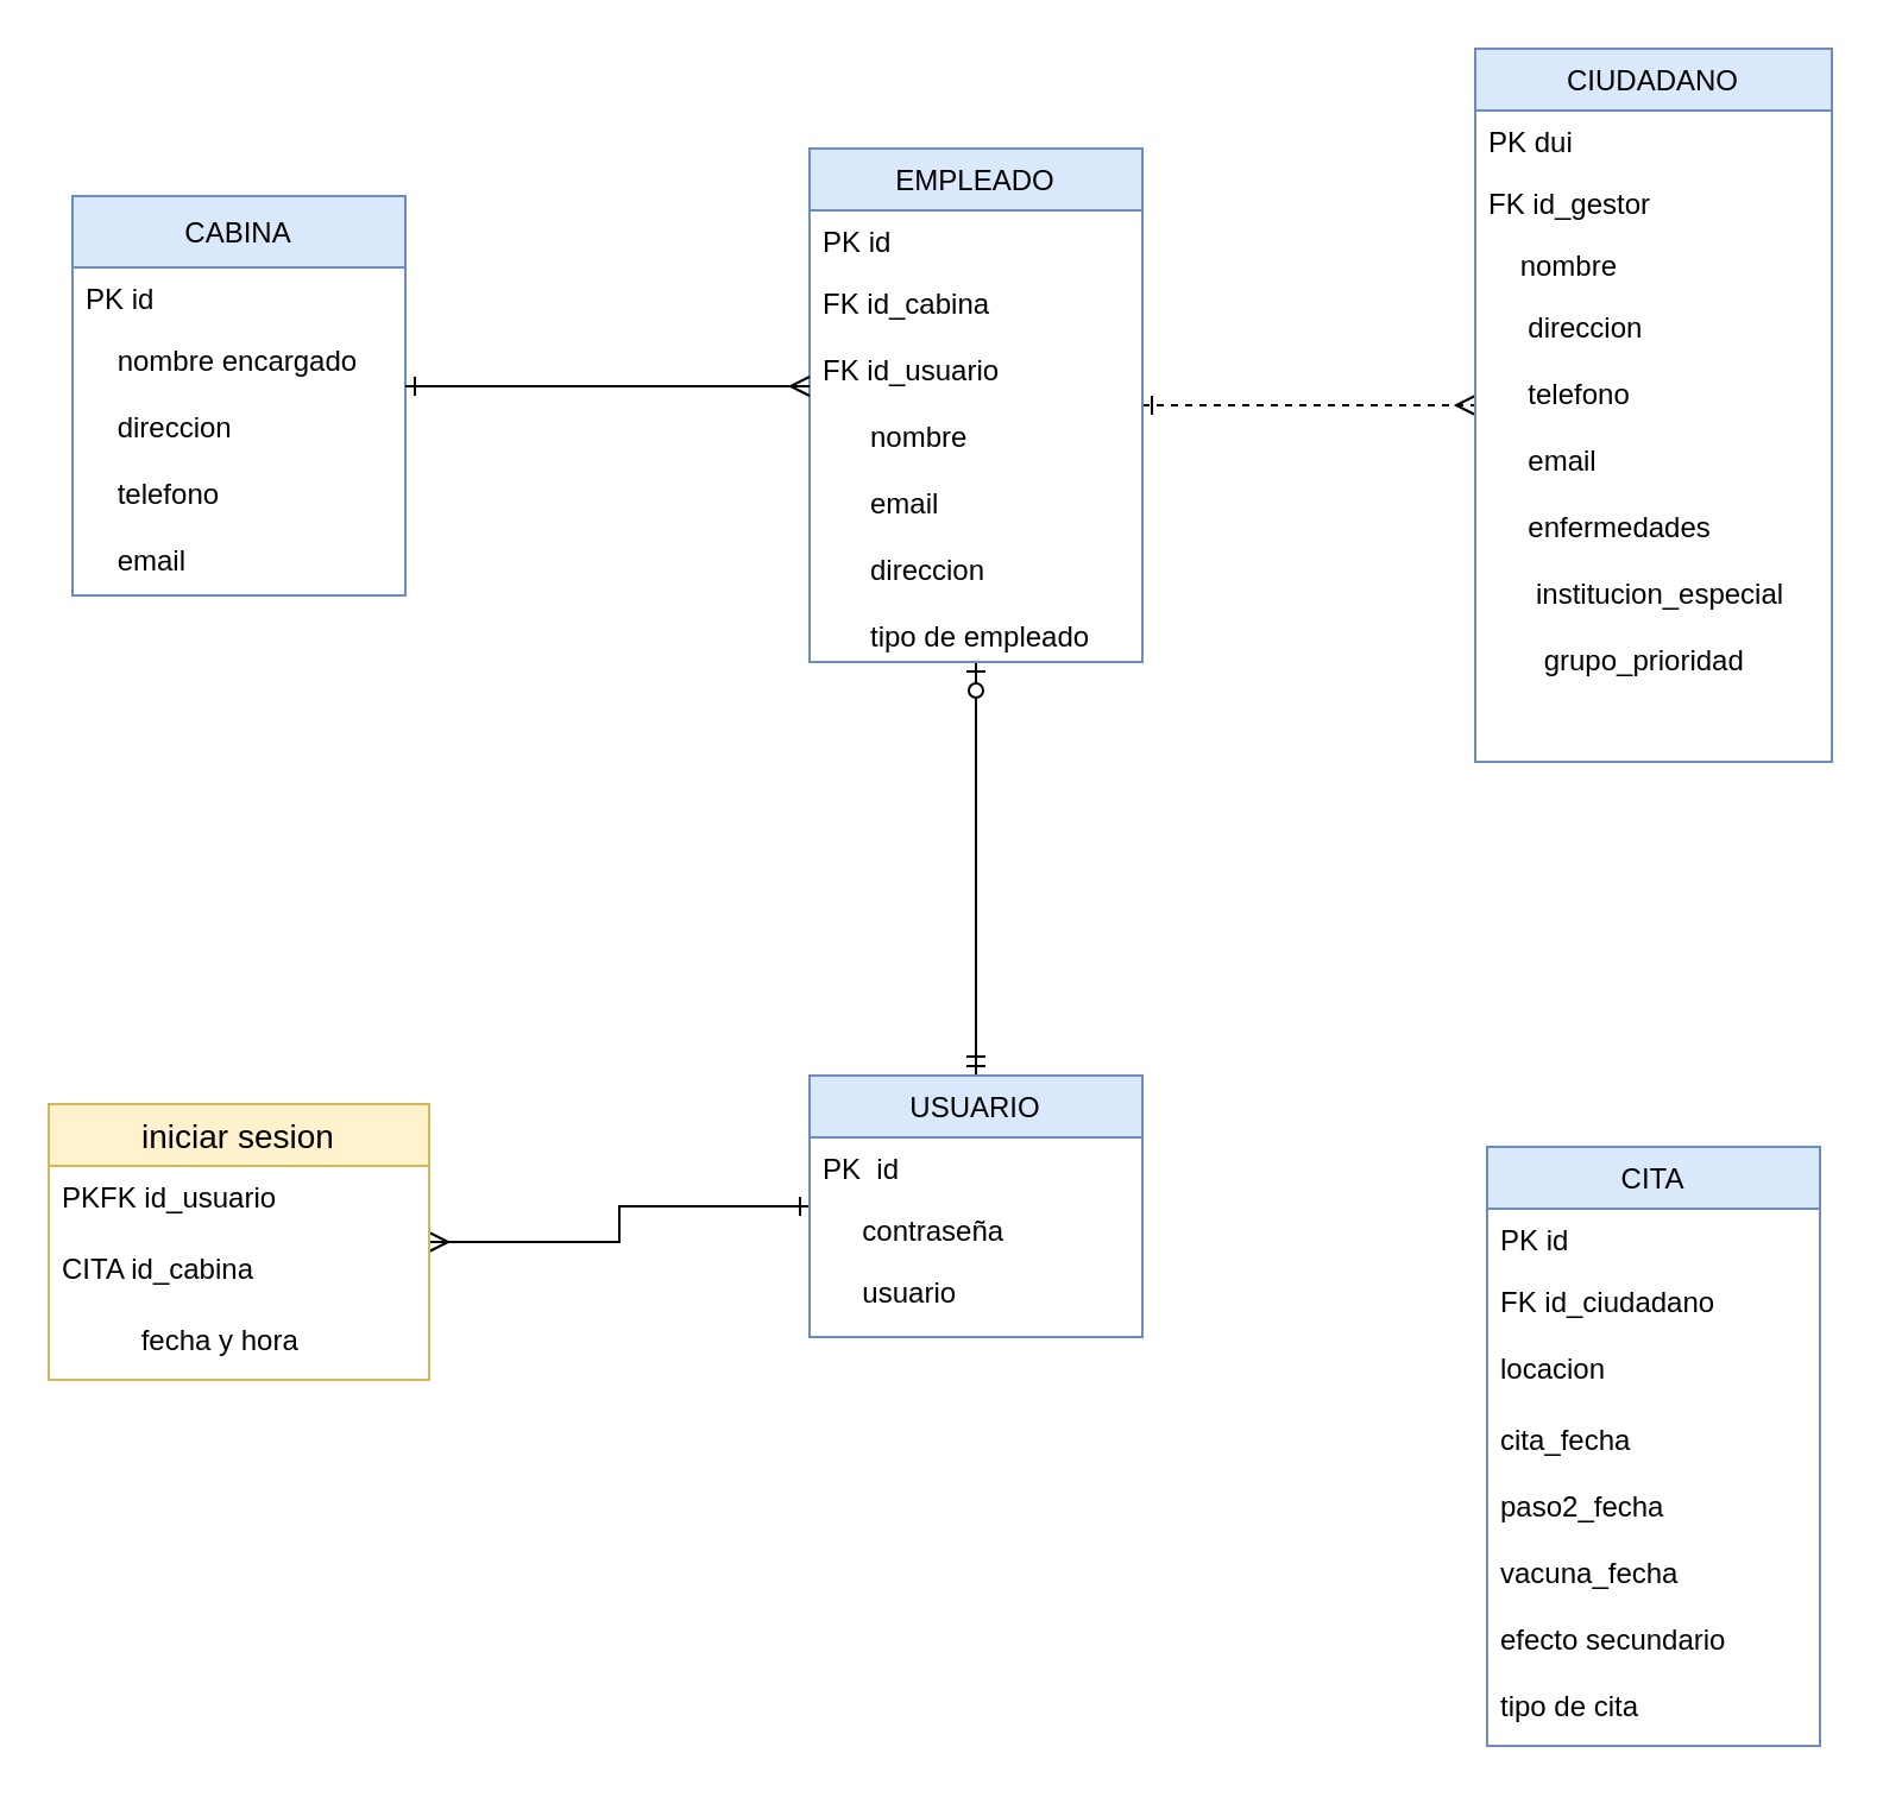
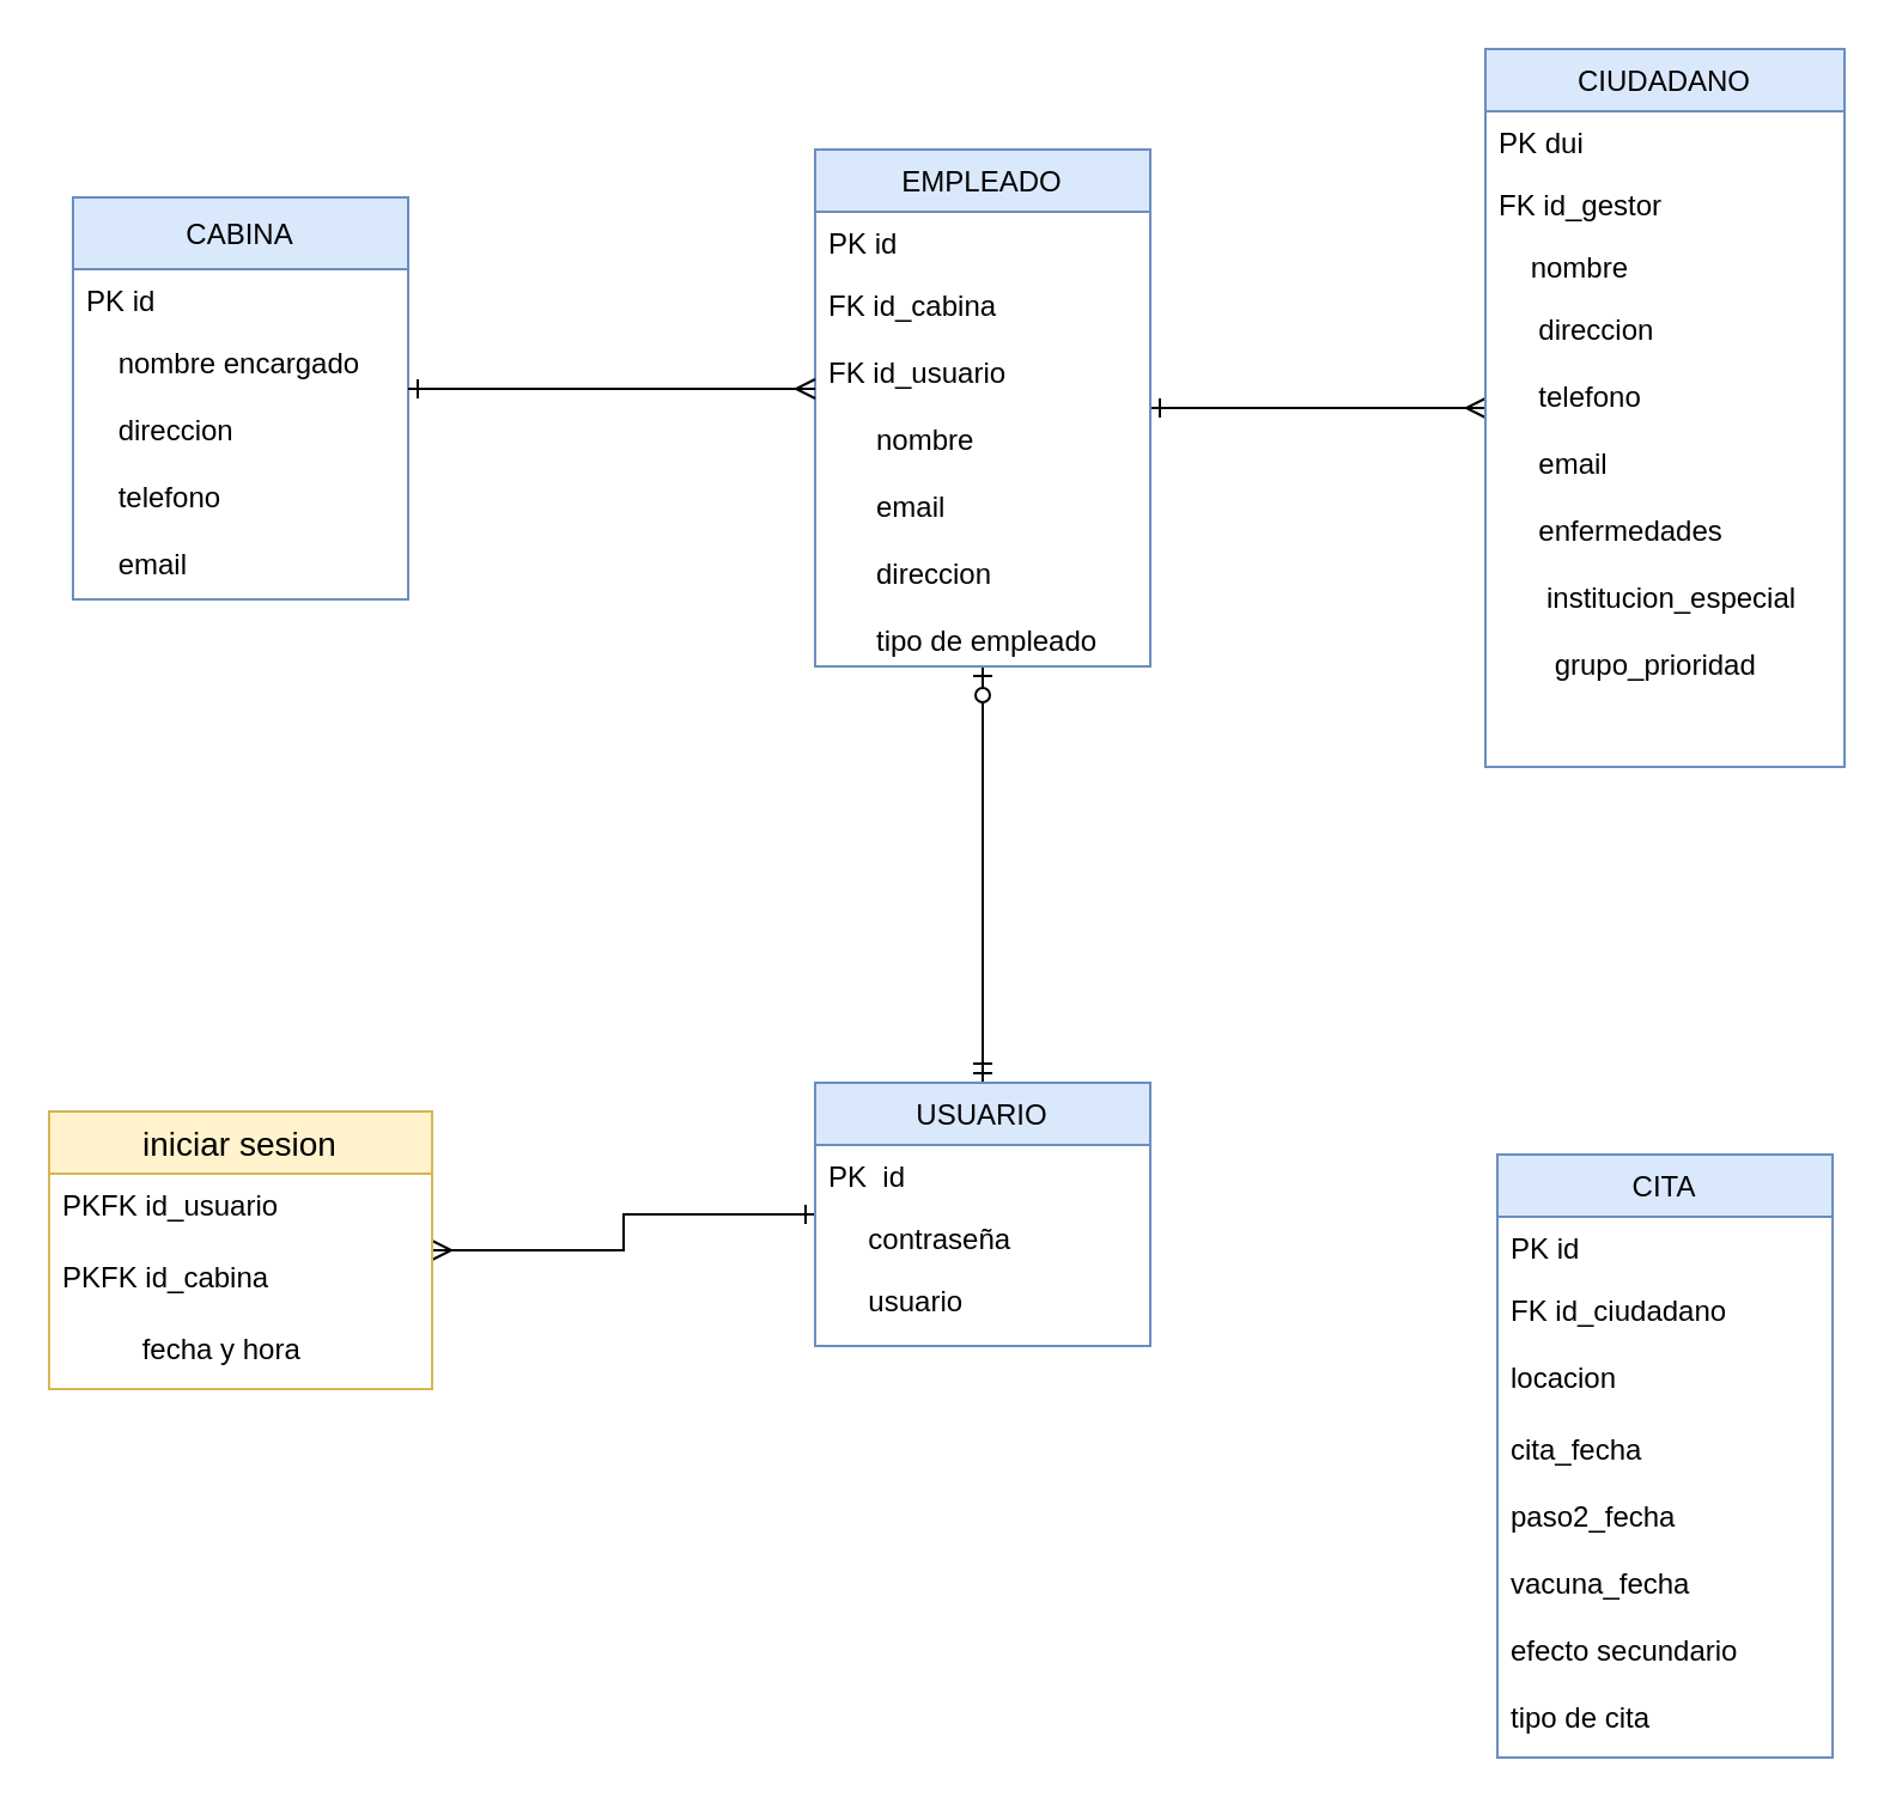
  <mxCell id="0" />
  <mxCell id="1" parent="0" />
  <mxCell id="2" value="CABINA" style="swimlane;fontStyle=0;childLayout=stackLayout;horizontal=1;startSize=30;fillColor=#dae8fc;horizontalStack=0;resizeParent=1;resizeParentMax=0;resizeLast=0;collapsible=1;marginBottom=0;strokeColor=#6c8ebf;" parent="1" vertex="1"><mxGeometry x="30" y="82" width="140" height="168" as="geometry"><mxRectangle x="140" y="130" width="70" height="26" as="alternateBounds" /></mxGeometry></mxCell>
  <mxCell id="3" value="PK id" style="text;strokeColor=none;fillColor=none;align=left;verticalAlign=top;spacingLeft=4;spacingRight=4;overflow=hidden;rotatable=0;points=[[0,0.5],[1,0.5]];portConstraint=eastwest;labelBackgroundColor=none;fontStyle=0" parent="2" vertex="1"><mxGeometry y="30" width="140" height="26" as="geometry" /></mxCell>
  <mxCell id="4" value="    nombre encargado&#10;  &#10;    direccion&#10;&#10;    telefono&#10;&#10;    email&#10;&#10;&#10;" style="text;strokeColor=none;fillColor=none;align=left;verticalAlign=top;spacingLeft=4;spacingRight=4;overflow=hidden;rotatable=0;points=[[0,0.5],[1,0.5]];portConstraint=eastwest;" parent="2" vertex="1"><mxGeometry y="56" width="140" height="112" as="geometry" /></mxCell>
- <mxCell id="5" style="edgeStyle=orthogonalEdgeStyle;rounded=0;orthogonalLoop=1;jettySize=auto;html=1;startArrow=ERone;startFill=0;endArrow=ERmany;endFill=0;dashed=1;" parent="1" source="7" target="10" edge="1"><mxGeometry relative="1" as="geometry"><mxPoint x="570" y="170" as="targetPoint" /></mxGeometry></mxCell>
+ <mxCell id="5" style="edgeStyle=orthogonalEdgeStyle;rounded=0;orthogonalLoop=1;jettySize=auto;html=1;startArrow=ERone;startFill=0;endArrow=ERmany;endFill=0;" parent="1" source="7" target="10" edge="1"><mxGeometry relative="1" as="geometry"><mxPoint x="570" y="170" as="targetPoint" /></mxGeometry></mxCell>
  <mxCell id="6" style="edgeStyle=orthogonalEdgeStyle;rounded=0;orthogonalLoop=1;jettySize=auto;html=1;entryX=0.5;entryY=0;entryDx=0;entryDy=0;fontColor=#000000;startArrow=ERzeroToOne;startFill=1;endArrow=ERmandOne;endFill=0;" parent="1" source="7" target="20" edge="1"><mxGeometry relative="1" as="geometry" /></mxCell>
  <mxCell id="7" value="EMPLEADO" style="swimlane;fontStyle=0;childLayout=stackLayout;horizontal=1;startSize=26;fillColor=#dae8fc;horizontalStack=0;resizeParent=1;resizeParentMax=0;resizeLast=0;collapsible=1;marginBottom=0;strokeColor=#6c8ebf;" parent="1" vertex="1"><mxGeometry x="340" y="62" width="140" height="216" as="geometry" /></mxCell>
  <mxCell id="8" value="PK id" style="text;strokeColor=none;fillColor=none;align=left;verticalAlign=top;spacingLeft=4;spacingRight=4;overflow=hidden;rotatable=0;points=[[0,0.5],[1,0.5]];portConstraint=eastwest;fontStyle=0;" parent="7" vertex="1"><mxGeometry y="26" width="140" height="26" as="geometry" /></mxCell>
  <mxCell id="9" value="FK id_cabina  &#10;&#10;FK id_usuario&#10;&#10;      nombre&#10;&#10;      email&#10;&#10;      direccion&#10;&#10;      tipo de empleado&#10;" style="text;strokeColor=none;fillColor=none;align=left;verticalAlign=top;spacingLeft=4;spacingRight=4;overflow=hidden;rotatable=0;points=[[0,0.5],[1,0.5]];portConstraint=eastwest;" parent="7" vertex="1"><mxGeometry y="52" width="140" height="164" as="geometry" /></mxCell>
  <mxCell id="10" value="CIUDADANO" style="swimlane;fontStyle=0;childLayout=stackLayout;horizontal=1;startSize=26;fillColor=#dae8fc;horizontalStack=0;resizeParent=1;resizeParentMax=0;resizeLast=0;collapsible=1;marginBottom=0;strokeColor=#6c8ebf;" parent="1" vertex="1"><mxGeometry x="620" y="20" width="150" height="300" as="geometry" /></mxCell>
  <mxCell id="11" value="PK dui" style="text;strokeColor=none;fillColor=none;align=left;verticalAlign=top;spacingLeft=4;spacingRight=4;overflow=hidden;rotatable=0;points=[[0,0.5],[1,0.5]];portConstraint=eastwest;fontStyle=0" parent="10" vertex="1"><mxGeometry y="26" width="150" height="26" as="geometry" /></mxCell>
  <mxCell id="12" value="FK id_gestor" style="text;strokeColor=none;fillColor=none;align=left;verticalAlign=top;spacingLeft=4;spacingRight=4;overflow=hidden;rotatable=0;points=[[0,0.5],[1,0.5]];portConstraint=eastwest;fontStyle=0" parent="10" vertex="1"><mxGeometry y="52" width="150" height="26" as="geometry" /></mxCell>
  <mxCell id="13" value="      nombre" style="text;strokeColor=none;fillColor=none;align=left;verticalAlign=top;spacingLeft=4;spacingRight=4;overflow=hidden;rotatable=0;points=[[0,0.5],[1,0.5]];portConstraint=eastwest;" parent="10" vertex="1"><mxGeometry y="78" width="150" height="26" as="geometry" /></mxCell>
  <mxCell id="14" value="     direccion&#10;&#10;     telefono&#10;&#10;     email&#10;&#10;     enfermedades &#10;    &#10;      institucion_especial &#10;&#10;       grupo_prioridad" style="text;strokeColor=none;fillColor=none;align=left;verticalAlign=top;spacingLeft=4;spacingRight=4;overflow=hidden;rotatable=0;points=[[0,0.5],[1,0.5]];portConstraint=eastwest;fontStyle=0" parent="10" vertex="1"><mxGeometry y="104" width="150" height="196" as="geometry" /></mxCell>
  <mxCell id="15" value="CITA" style="swimlane;fontStyle=0;childLayout=stackLayout;horizontal=1;startSize=26;fillColor=#dae8fc;horizontalStack=0;resizeParent=1;resizeParentMax=0;resizeLast=0;collapsible=1;marginBottom=0;strokeColor=#6c8ebf;" parent="1" vertex="1"><mxGeometry x="625" y="482" width="140" height="252" as="geometry" /></mxCell>
  <mxCell id="16" value="PK id" style="text;strokeColor=none;fillColor=none;align=left;verticalAlign=top;spacingLeft=4;spacingRight=4;overflow=hidden;rotatable=0;points=[[0,0.5],[1,0.5]];portConstraint=eastwest;fontStyle=0" parent="15" vertex="1"><mxGeometry y="26" width="140" height="26" as="geometry" /></mxCell>
  <mxCell id="17" value="FK id_ciudadano&#10;&#10;locacion" style="text;strokeColor=none;fillColor=none;align=left;verticalAlign=top;spacingLeft=4;spacingRight=4;overflow=hidden;rotatable=0;points=[[0,0.5],[1,0.5]];portConstraint=eastwest;" parent="15" vertex="1"><mxGeometry y="52" width="140" height="58" as="geometry" /></mxCell>
  <mxCell id="18" value="cita_fecha&#10;&#10;paso2_fecha&#10;&#10;vacuna_fecha&#10;&#10;efecto secundario&#10;&#10;tipo de cita" style="text;strokeColor=none;fillColor=none;align=left;verticalAlign=top;spacingLeft=4;spacingRight=4;overflow=hidden;rotatable=0;points=[[0,0.5],[1,0.5]];portConstraint=eastwest;fontStyle=0" parent="15" vertex="1"><mxGeometry y="110" width="140" height="142" as="geometry" /></mxCell>
  <mxCell id="19" style="edgeStyle=orthogonalEdgeStyle;rounded=0;orthogonalLoop=1;jettySize=auto;html=1;fontColor=#000000;startArrow=ERone;startFill=0;endArrow=ERmany;endFill=0;" parent="1" source="20" target="24" edge="1"><mxGeometry relative="1" as="geometry" /></mxCell>
  <mxCell id="20" value="USUARIO" style="swimlane;fontStyle=0;childLayout=stackLayout;horizontal=1;startSize=26;fillColor=#dae8fc;horizontalStack=0;resizeParent=1;resizeParentMax=0;resizeLast=0;collapsible=1;marginBottom=0;strokeColor=#6c8ebf;" parent="1" vertex="1"><mxGeometry x="340" y="452" width="140" height="110" as="geometry"><mxRectangle x="280" y="285" width="90" height="26" as="alternateBounds" /></mxGeometry></mxCell>
  <mxCell id="21" value="PK  id" style="text;strokeColor=none;fillColor=none;align=left;verticalAlign=top;spacingLeft=4;spacingRight=4;overflow=hidden;rotatable=0;points=[[0,0.5],[1,0.5]];portConstraint=eastwest;fontStyle=0" parent="20" vertex="1"><mxGeometry y="26" width="140" height="26" as="geometry" /></mxCell>
  <mxCell id="22" value="      contraseña" style="text;strokeColor=none;fillColor=none;align=left;verticalAlign=top;spacingLeft=4;spacingRight=4;overflow=hidden;rotatable=0;points=[[0,0.5],[1,0.5]];portConstraint=eastwest;" parent="20" vertex="1"><mxGeometry y="52" width="140" height="26" as="geometry" /></mxCell>
  <mxCell id="23" value="      usuario" style="text;strokeColor=none;fillColor=none;align=left;verticalAlign=top;spacingLeft=4;spacingRight=4;overflow=hidden;rotatable=0;points=[[0,0.5],[1,0.5]];portConstraint=eastwest;fontStyle=0" parent="20" vertex="1"><mxGeometry y="78" width="140" height="32" as="geometry" /></mxCell>
  <mxCell id="24" value="iniciar sesion" style="swimlane;fontStyle=0;childLayout=stackLayout;horizontal=1;startSize=26;horizontalStack=0;resizeParent=1;resizeParentMax=0;resizeLast=0;collapsible=1;marginBottom=0;align=center;fontSize=14;labelBackgroundColor=none;fillColor=#fff2cc;strokeColor=#d6b656;" parent="1" vertex="1"><mxGeometry x="20" y="464" width="160" height="116" as="geometry" /></mxCell>
  <mxCell id="25" value="PKFK id_usuario" style="text;strokeColor=none;fillColor=none;spacingLeft=4;spacingRight=4;overflow=hidden;rotatable=0;points=[[0,0.5],[1,0.5]];portConstraint=eastwest;fontSize=12;" parent="24" vertex="1"><mxGeometry y="26" width="160" height="30" as="geometry" /></mxCell>
- <mxCell id="26" value="CITA id_cabina" style="text;strokeColor=none;fillColor=none;spacingLeft=4;spacingRight=4;overflow=hidden;rotatable=0;points=[[0,0.5],[1,0.5]];portConstraint=eastwest;fontSize=12;" parent="24" vertex="1"><mxGeometry y="56" width="160" height="30" as="geometry" /></mxCell>
+ <mxCell id="26" value="PKFK id_cabina" style="text;strokeColor=none;fillColor=none;spacingLeft=4;spacingRight=4;overflow=hidden;rotatable=0;points=[[0,0.5],[1,0.5]];portConstraint=eastwest;fontSize=12;" parent="24" vertex="1"><mxGeometry y="56" width="160" height="30" as="geometry" /></mxCell>
  <mxCell id="27" value="          fecha y hora" style="text;strokeColor=none;fillColor=none;spacingLeft=4;spacingRight=4;overflow=hidden;rotatable=0;points=[[0,0.5],[1,0.5]];portConstraint=eastwest;fontSize=12;" parent="24" vertex="1"><mxGeometry y="86" width="160" height="30" as="geometry" /></mxCell>
  <mxCell id="28" style="edgeStyle=orthogonalEdgeStyle;rounded=0;orthogonalLoop=1;jettySize=auto;html=1;startArrow=ERone;startFill=0;endArrow=ERmany;endFill=0;" parent="1" target="7" edge="1"><mxGeometry relative="1" as="geometry"><mxPoint x="170" y="162" as="sourcePoint" /><mxPoint x="327.06" y="217.76" as="targetPoint" /><Array as="points"><mxPoint x="300" y="162" /><mxPoint x="300" y="162" /></Array></mxGeometry></mxCell>
